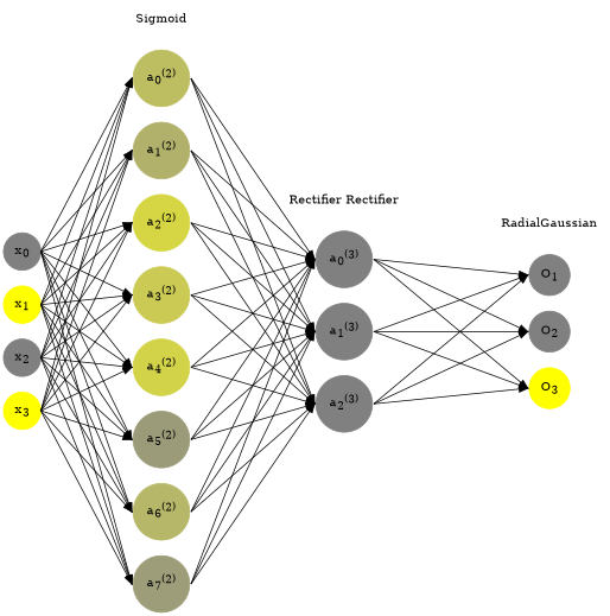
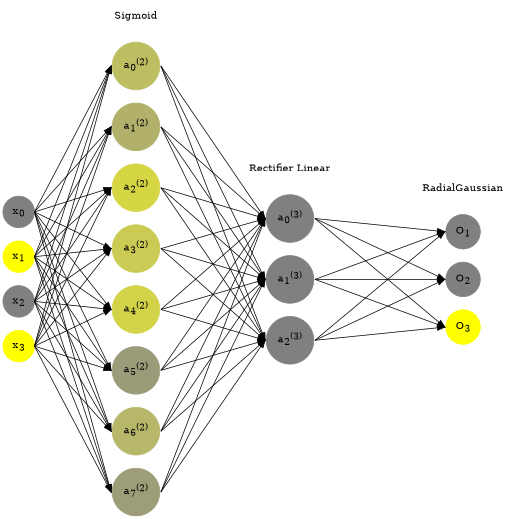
  digraph {
    rankdir=LR
    ranksep=1.4
    splines=false
    node [color="0.1667, 0.0, 0.5" fillcolor="0.1667, 0.0, 0.5" shape=circle style=filled]
    edge [headport=w style=solid tailport=e]
    n1 [label=<x<sub>0</sub>>]
    n2 [color="0.1667, 1.0, 1.0" fillcolor="0.1667, 1.0, 1.0" label=<x<sub>1</sub>>]
    n3 [label=<x<sub>2</sub>>]
    n4 [color="0.1667, 1.0, 1.0" fillcolor="0.1667, 1.0, 1.0" label=<x<sub>3</sub>>]
    n5 [color="0.1667, 0.483090, 0.741545" fillcolor="0.1667, 0.483090, 0.741545" label=<a<sub>0</sub><sup>(2)</sup>>]
    n6 [color="0.1667, 0.389474, 0.694737" fillcolor="0.1667, 0.389474, 0.694737" label=<a<sub>1</sub><sup>(2)</sup>>]
    n7 [color="0.1667, 0.674664, 0.837332" fillcolor="0.1667, 0.674664, 0.837332" label=<a<sub>2</sub><sup>(2)</sup>>]
    n8 [color="0.1667, 0.585243, 0.792622" fillcolor="0.1667, 0.585243, 0.792622" label=<a<sub>3</sub><sup>(2)</sup>>]
    n9 [color="0.1667, 0.654315, 0.827157" fillcolor="0.1667, 0.654315, 0.827157" label=<a<sub>4</sub><sup>(2)</sup>>]
    n10 [color="0.1667, 0.215271, 0.607635" fillcolor="0.1667, 0.215271, 0.607635" label=<a<sub>5</sub><sup>(2)</sup>>]
    n11 [color="0.1667, 0.429711, 0.714856" fillcolor="0.1667, 0.429711, 0.714856" label=<a<sub>6</sub><sup>(2)</sup>>]
    n12 [color="0.1667, 0.227154, 0.613577" fillcolor="0.1667, 0.227154, 0.613577" label=<a<sub>7</sub><sup>(2)</sup>>]
    n13 [color="0.1667, 0.000000, 0.500000" fillcolor="0.1667, 0.000000, 0.500000" label=<a<sub>0</sub><sup>(3)</sup>>]
    n14 [color="0.1667, 0.000000, 0.500000" fillcolor="0.1667, 0.000000, 0.500000" label=<a<sub>1</sub><sup>(3)</sup>>]
    n15 [color="0.1667, 0.000000, 0.500000" fillcolor="0.1667, 0.000000, 0.500000" label=<a<sub>2</sub><sup>(3)</sup>>]
    n16 [label=<O<sub>1</sub>>]
    n17 [label=<O<sub>2</sub>>]
    n18 [color="0.1667, 1.0, 1.0" fillcolor="0.1667, 1.0, 1.0" label=<O<sub>3</sub>>]
    n19 [label=Sigmoid shape=plaintext color="" fillcolor="" style=""]
-   n20 [label="Rectifier Rectifier" shape=plaintext color="" fillcolor="" style=""]
+   n20 [label="Rectifier Linear" shape=plaintext color="" fillcolor="" style=""]
    n21 [label=RadialGaussian shape=plaintext color="" fillcolor="" style=""]
    subgraph sub_1 {
      n1
    }
    subgraph sub_2 {
      n2
    }
    subgraph sub_3 {
      n3
    }
    subgraph sub_4 {
      n4
    }
    subgraph sub_5 {
      n5
    }
    subgraph sub_6 {
      n6
    }
    subgraph sub_7 {
      n7
    }
    subgraph sub_8 {
      n8
    }
    subgraph sub_9 {
      n9
    }
    subgraph sub_10 {
      n10
    }
    subgraph sub_11 {
      n11
    }
    subgraph sub_12 {
      n12
    }
    subgraph sub_13 {
      n13
    }
    subgraph sub_14 {
      n14
    }
    subgraph sub_15 {
      n15
    }
    subgraph sub_16 {
      n16
    }
    subgraph sub_17 {
      n17
    }
    subgraph sub_18 {
      n18
    }
    subgraph sub_19 {
      rank=same
      n1
      n2
      n3
      n4
    }
    subgraph sub_20 {
      rank=same
      n5
      n6
      n7
      n8
      n9
      n10
      n11
      n12
    }
    subgraph sub_21 {
      rank=same
      n13
      n14
      n15
    }
    subgraph sub_22 {
      rank=same
      n16
      n17
      n18
    }
    subgraph sub_23 {
      rank=same
      n5
      n19
    }
    subgraph sub_24 {
      rank=same
      n13
      n20
    }
    subgraph sub_25 {
      rank=same
      n16
      n21
    }
    n1 -> n2 [style=invis]
    n1 -> n5
    n1 -> n6
    n1 -> n7
    n1 -> n8
    n1 -> n9
    n1 -> n10
    n1 -> n11
    n1 -> n12
    n2 -> n3 [style=invis]
    n2 -> n5
    n2 -> n6
    n2 -> n7
    n2 -> n8
    n2 -> n9
    n2 -> n10
    n2 -> n11
    n2 -> n12
    n3 -> n4 [style=invis]
    n3 -> n5
    n3 -> n6
    n3 -> n7
    n3 -> n8
    n3 -> n9
    n3 -> n10
    n3 -> n11
    n3 -> n12
    n4 -> n5
    n4 -> n6
    n4 -> n7
    n4 -> n8
    n4 -> n9
    n4 -> n10
    n4 -> n11
    n4 -> n12
    n5 -> n6 [style=invis]
    n5 -> n13
    n5 -> n14
    n5 -> n15
    n6 -> n7 [style=invis]
    n6 -> n13
    n6 -> n14
    n6 -> n15
    n7 -> n8 [style=invis]
    n7 -> n13
    n7 -> n14
    n7 -> n15
    n8 -> n9 [style=invis]
    n8 -> n13
    n8 -> n14
    n8 -> n15
    n9 -> n10 [style=invis]
    n9 -> n13
    n9 -> n14
    n9 -> n15
    n10 -> n11 [style=invis]
    n10 -> n13
    n10 -> n14
    n10 -> n15
    n11 -> n12 [style=invis]
    n11 -> n13
    n11 -> n14
    n11 -> n15
    n12 -> n13
    n12 -> n14
    n12 -> n15
    n13 -> n14 [style=invis]
    n13 -> n16
    n13 -> n17
    n13 -> n18
    n14 -> n15 [style=invis]
    n14 -> n16
    n14 -> n17
    n14 -> n18
    n15 -> n16
    n15 -> n17
    n15 -> n18
    n16 -> n17 [style=invis]
    n17 -> n18 [style=invis]
    n19 -> n5 [style=invis]
    n20 -> n13 [style=invis]
    n21 -> n16 [style=invis]
  }
